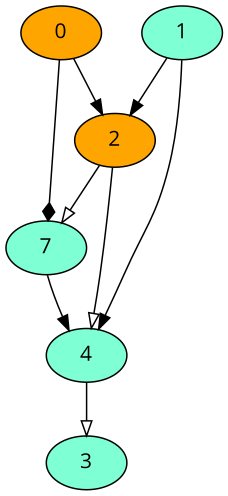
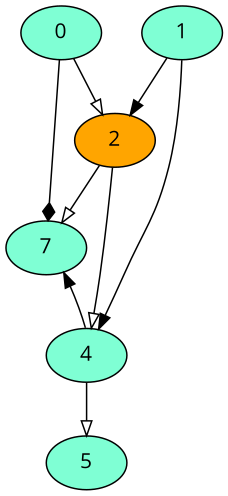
  digraph {
    fontname="Open Sans"
    node [fillcolor=aquamarine fontname="Open Sans" style=filled]
    edge [arrowhead=normal fontname="Open Sans"]
-   0 [fillcolor=orange]
+   0
    2 [fillcolor=orange]
    n3 [label=7]
    4
    1
-   5 [label=3]
-   0 -> 2
+   5
+   0 -> 2 [arrowhead=onormal]
    0 -> n3 [arrowhead=diamond]
    2 -> n3 [arrowhead=onormal]
    2 -> 4 [arrowhead=onormal]
-   n3 -> 4
+   4 -> n3
    4 -> 5 [arrowhead=onormal]
    1 -> 2
    1 -> 4
  }
